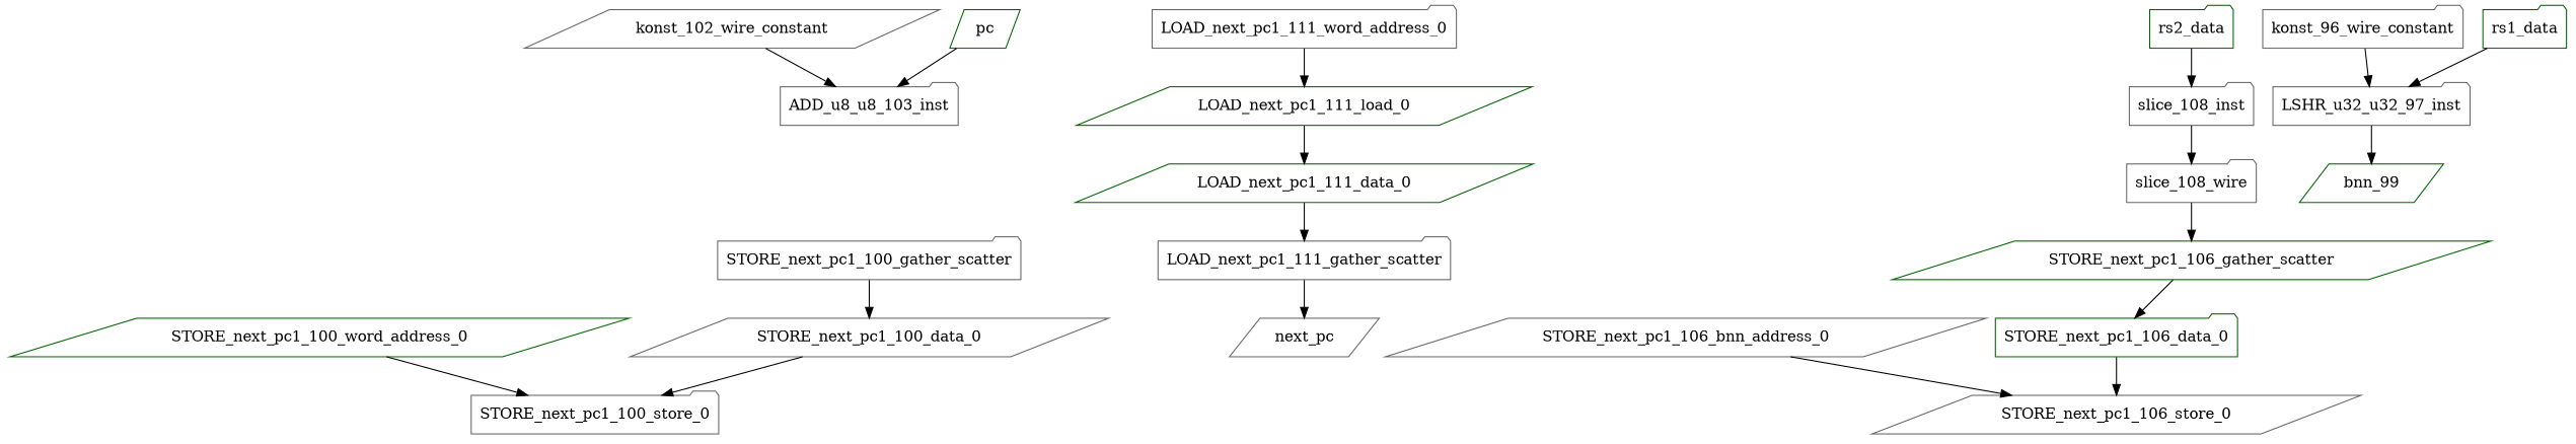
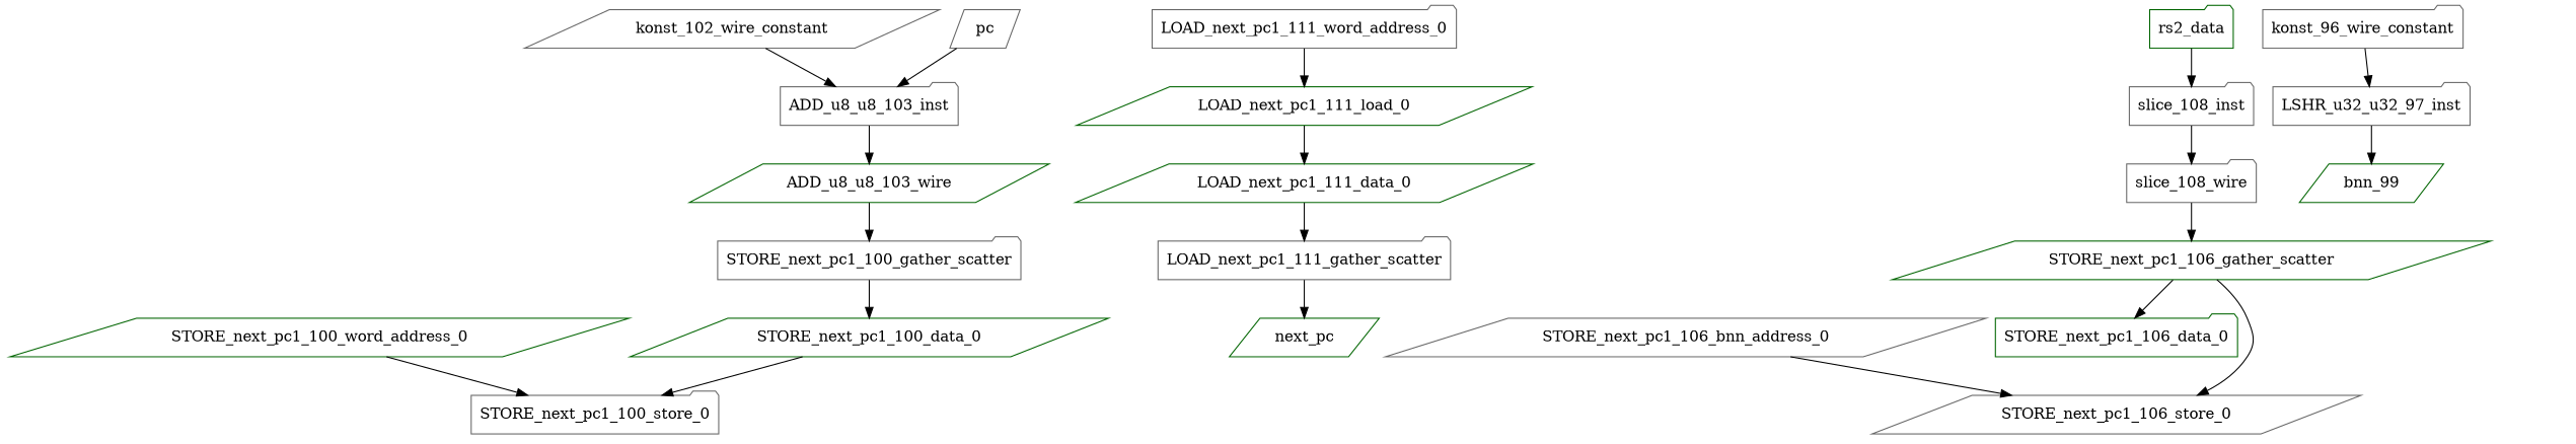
  digraph {
    node [color=gray40 shape=parallelogram]
+   ADD_u8_u8_103_wire [color=darkgreen]
    STORE_next_pc1_100_gather_scatter [shape=folder]
-   STORE_next_pc1_100_data_0
+   STORE_next_pc1_100_data_0 [color=darkgreen]
    LOAD_next_pc1_111_data_0 [color=darkgreen]
    LOAD_next_pc1_111_gather_scatter [shape=folder]
-   next_pc
+   next_pc [color=darkgreen]
    LOAD_next_pc1_111_word_address_0 [shape=folder]
    LOAD_next_pc1_111_load_0 [color=darkgreen]
    STORE_next_pc1_100_store_0 [shape=folder]
    STORE_next_pc1_100_word_address_0 [color=darkgreen]
    STORE_next_pc1_106_data_0 [color=darkgreen shape=folder]
    STORE_next_pc1_106_store_0
    n13 [label=STORE_next_pc1_106_bnn_address_0]
    n14 [color=darkgreen label=bnn_99]
    ADD_u8_u8_103_inst [shape=folder]
    konst_102_wire_constant
    konst_96_wire_constant [shape=folder]
    LSHR_u32_u32_97_inst [shape=folder]
    slice_108_wire [shape=folder]
    STORE_next_pc1_106_gather_scatter [color=darkgreen]
-   pc [color=darkgreen]
-   rs1_data [color=darkgreen shape=folder]
+   pc
    slice_108_inst [shape=folder]
    rs2_data [color=darkgreen shape=folder]
+   ADD_u8_u8_103_wire -> STORE_next_pc1_100_gather_scatter
    STORE_next_pc1_100_gather_scatter -> STORE_next_pc1_100_data_0
    STORE_next_pc1_100_data_0 -> STORE_next_pc1_100_store_0
    LOAD_next_pc1_111_data_0 -> LOAD_next_pc1_111_gather_scatter
    LOAD_next_pc1_111_gather_scatter -> next_pc
    LOAD_next_pc1_111_word_address_0 -> LOAD_next_pc1_111_load_0
    LOAD_next_pc1_111_load_0 -> LOAD_next_pc1_111_data_0
    STORE_next_pc1_100_word_address_0 -> STORE_next_pc1_100_store_0
-   STORE_next_pc1_106_data_0 -> STORE_next_pc1_106_store_0
+   STORE_next_pc1_106_gather_scatter -> STORE_next_pc1_106_store_0
    n13 -> STORE_next_pc1_106_store_0
+   ADD_u8_u8_103_inst -> ADD_u8_u8_103_wire
    konst_102_wire_constant -> ADD_u8_u8_103_inst
    konst_96_wire_constant -> LSHR_u32_u32_97_inst
    LSHR_u32_u32_97_inst -> n14
    slice_108_wire -> STORE_next_pc1_106_gather_scatter
    STORE_next_pc1_106_gather_scatter -> STORE_next_pc1_106_data_0
    pc -> ADD_u8_u8_103_inst
-   rs1_data -> LSHR_u32_u32_97_inst
    slice_108_inst -> slice_108_wire
    rs2_data -> slice_108_inst
  }
